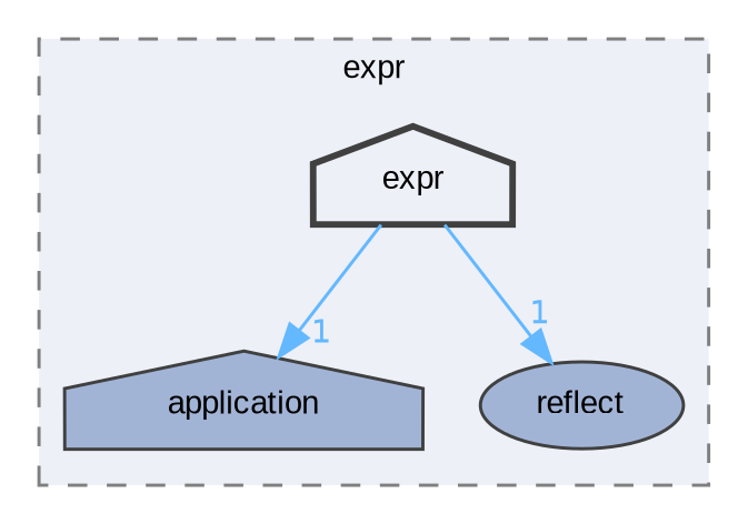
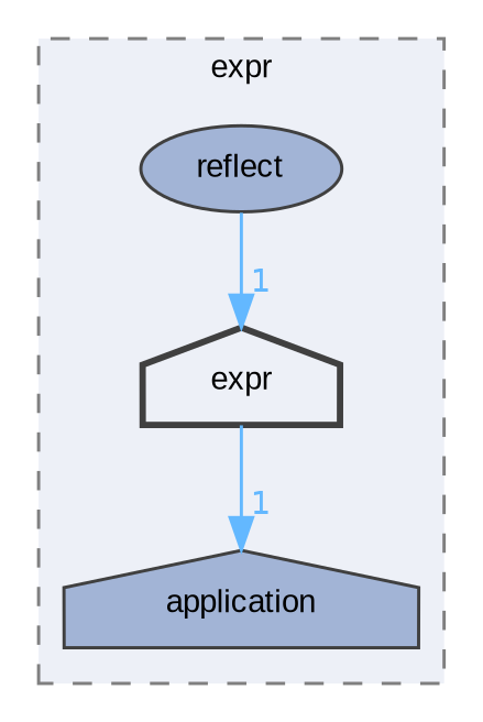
  digraph {
    compound=true
    fontname="Liberation Sans"
    node [color=grey25 fillcolor="#a2b4d6" fontname="Liberation Sans" fontsize=10 shape=house style=filled]
    edge [color=steelblue1 fontcolor=steelblue1 fontname="Liberation Sans" fontsize=10 headlabel=1 labeldistance=1.5 labelfontname=Helvetica labelfontsize=10]
    n1 [height=0.2 label=application width=0.4]
    n2 [height=0.2 label=reflect shape=ellipse width=0.4]
    n3 [fillcolor="#edf0f7" height=0.2 label=expr style="filled,bold" width=0.4]
    subgraph cluster_1 {
      bgcolor="#edf0f7"
      fontsize=10
      label=expr
      pencolor=grey50
      style="filled,dashed"
      n1
      n2
      n3
    }
    n3 -> n1
-   n3 -> n2
+   n2 -> n3
  }
